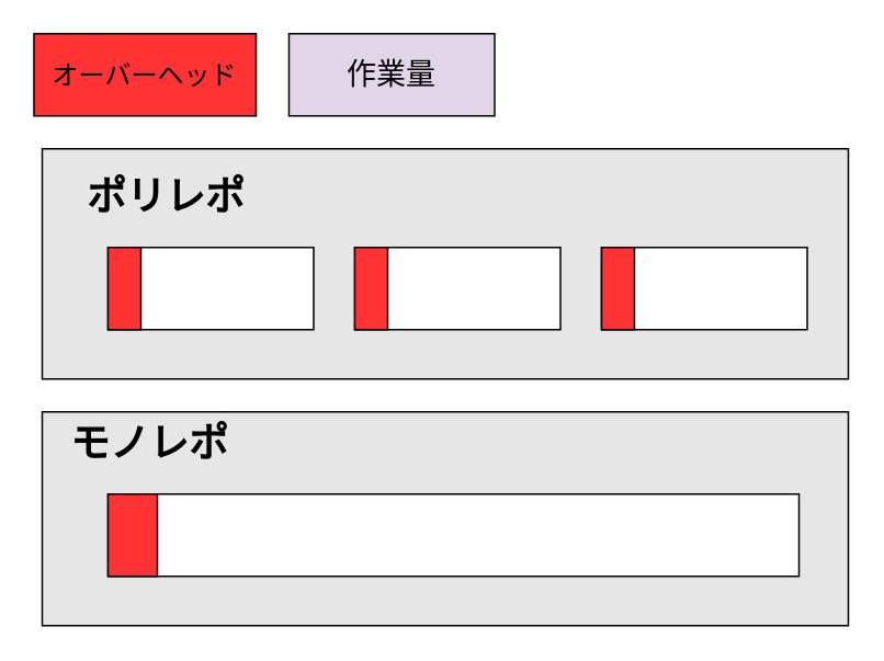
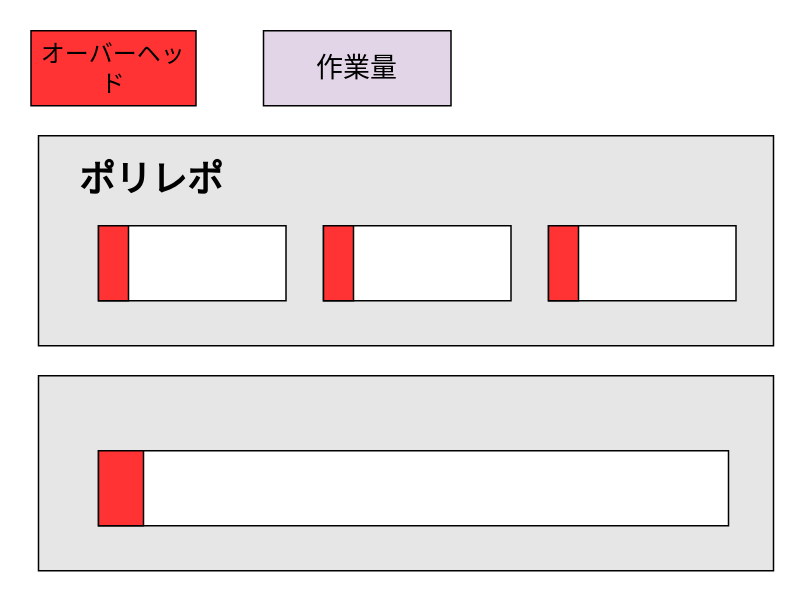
  <mxCell id="0" />
  <mxCell id="1" parent="0" />
  <mxCell id="2" value="" style="rounded=0;whiteSpace=wrap;html=1;fillColor=#E6E6E6;" parent="1" vertex="1"><mxGeometry x="25" y="90" width="490" height="140" as="geometry" /></mxCell>
  <mxCell id="3" value="ポリレポ" style="text;strokeColor=none;fillColor=none;html=1;fontSize=24;fontStyle=1;verticalAlign=middle;align=center;" parent="1" vertex="1"><mxGeometry x="40" y="100" width="120" height="40" as="geometry" /></mxCell>
  <mxCell id="4" value="" style="rounded=0;whiteSpace=wrap;html=1;fillColor=#E6E6E6;" parent="1" vertex="1"><mxGeometry x="25" y="250" width="490" height="130" as="geometry" /></mxCell>
- <mxCell id="5" value="モノレポ" style="text;strokeColor=none;fillColor=none;html=1;fontSize=24;fontStyle=1;verticalAlign=middle;align=center;" parent="1" vertex="1"><mxGeometry x="25" y="250" width="130" height="40" as="geometry" /></mxCell>
  <mxCell id="6" value="" style="rounded=0;whiteSpace=wrap;html=1;" parent="1" vertex="1"><mxGeometry x="65" y="300" width="420" height="50" as="geometry" /></mxCell>
  <mxCell id="7" value="" style="rounded=0;whiteSpace=wrap;html=1;movable=1;resizable=1;rotatable=1;deletable=1;editable=1;connectable=1;" parent="1" vertex="1"><mxGeometry x="65" y="150" width="125" height="50" as="geometry" /></mxCell>
- <mxCell id="8" value="&lt;font size=&quot;3&quot;&gt;オーバーヘッド&lt;/font&gt;" style="rounded=0;whiteSpace=wrap;html=1;fillColor=#FF3333;" parent="1" vertex="1"><mxGeometry x="20" y="20" width="135" height="50" as="geometry" /></mxCell>
+ <mxCell id="8" value="&lt;font size=&quot;3&quot;&gt;オーバーヘッド&lt;/font&gt;" style="rounded=0;whiteSpace=wrap;html=1;fillColor=#FF3333;" parent="1" vertex="1"><mxGeometry x="20" y="20" width="110" height="50" as="geometry" /></mxCell>
  <mxCell id="9" value="" style="rounded=0;whiteSpace=wrap;html=1;fillColor=#FF3333;" parent="1" vertex="1"><mxGeometry x="65" y="300" width="30" height="50" as="geometry" /></mxCell>
  <mxCell id="10" value="" style="rounded=0;whiteSpace=wrap;html=1;fillColor=#FF3333;movable=1;resizable=1;rotatable=1;deletable=1;editable=1;connectable=1;" parent="1" vertex="1"><mxGeometry x="65" y="150" width="20" height="50" as="geometry" /></mxCell>
  <mxCell id="11" value="" style="rounded=0;whiteSpace=wrap;html=1;" parent="1" vertex="1"><mxGeometry x="215" y="150" width="125" height="50" as="geometry" /></mxCell>
  <mxCell id="12" value="" style="rounded=0;whiteSpace=wrap;html=1;fillColor=#FF3333;" parent="1" vertex="1"><mxGeometry x="215" y="150" width="20" height="50" as="geometry" /></mxCell>
  <mxCell id="13" value="" style="rounded=0;whiteSpace=wrap;html=1;" parent="1" vertex="1"><mxGeometry x="365" y="150" width="125" height="50" as="geometry" /></mxCell>
  <mxCell id="14" value="" style="rounded=0;whiteSpace=wrap;html=1;fillColor=#FF3333;" parent="1" vertex="1"><mxGeometry x="365" y="150" width="20" height="50" as="geometry" /></mxCell>
  <mxCell id="15" value="&lt;span style=&quot;font-size: 18px;&quot;&gt;作業量&lt;/span&gt;" style="rounded=0;whiteSpace=wrap;html=1;movable=1;resizable=1;rotatable=1;deletable=1;editable=1;connectable=1;fillColor=#e1d5e7;" parent="1" vertex="1"><mxGeometry x="175" y="20" width="125" height="50" as="geometry" /></mxCell>
